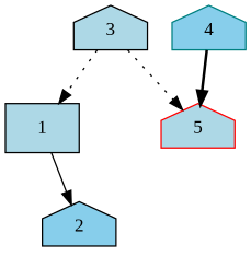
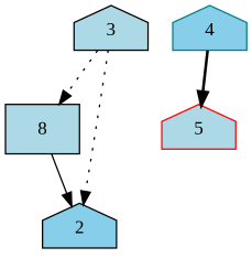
  digraph {
    fontname="Liberation Serif"
    node [color=black fillcolor=lightblue fontname="Liberation Serif" shape=house style=filled]
    edge [fontname="Liberation Serif" style=dotted]
    3
-   1 [shape=box]
+   1 [shape=box label=8]
    5 [color=red]
    2 [fillcolor=skyblue]
    4 [color=teal fillcolor=skyblue]
    3 -> 1
-   3 -> 5
+   3 -> 2
    1 -> 2 [style=solid]
    4 -> 5 [style=bold]
  }
